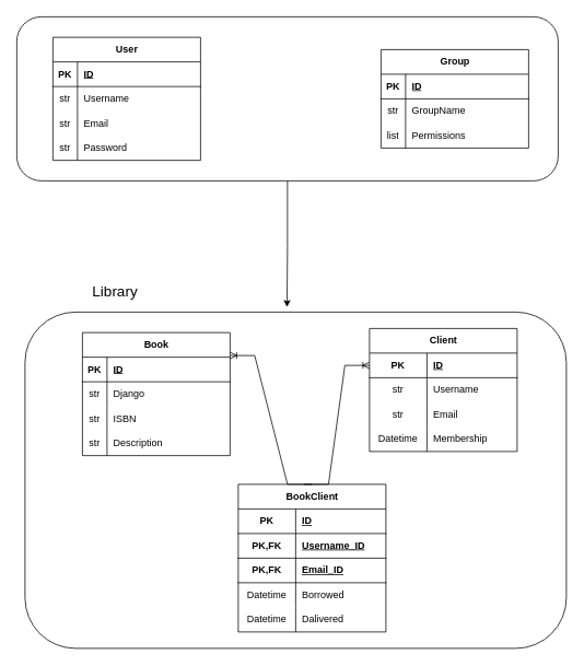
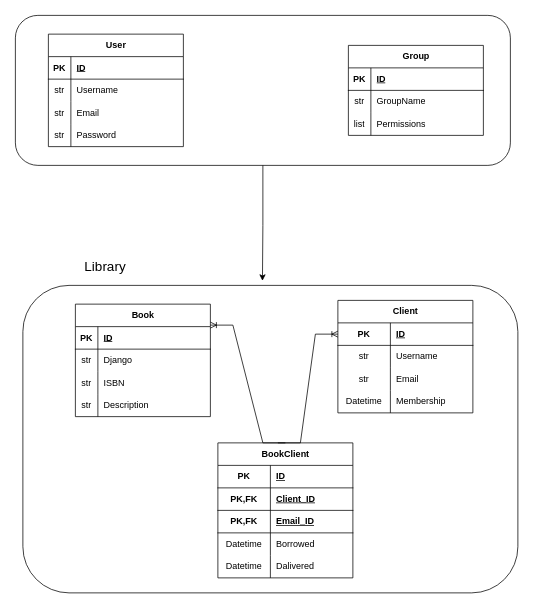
  <mxCell id="0" />
  <mxCell id="1" parent="0" />
  <mxCell id="2" value="" style="rounded=1;whiteSpace=wrap;html=1;fillColor=none;" parent="1" vertex="1"><mxGeometry x="20" y="20" width="660" height="200" as="geometry" /></mxCell>
  <mxCell id="3" value="Group" style="shape=table;startSize=30;container=1;collapsible=1;childLayout=tableLayout;fixedRows=1;rowLines=0;fontStyle=1;align=center;resizeLast=1;html=1;" parent="1" vertex="1"><mxGeometry x="464" y="60" width="180" height="120" as="geometry" /></mxCell>
  <mxCell id="4" value="" style="shape=tableRow;horizontal=0;startSize=0;swimlaneHead=0;swimlaneBody=0;fillColor=none;collapsible=0;dropTarget=0;points=[[0,0.5],[1,0.5]];portConstraint=eastwest;top=0;left=0;right=0;bottom=1;" parent="3" vertex="1"><mxGeometry y="30" width="180" height="30" as="geometry" /></mxCell>
  <mxCell id="5" value="PK" style="shape=partialRectangle;connectable=0;fillColor=none;top=0;left=0;bottom=0;right=0;fontStyle=1;overflow=hidden;whiteSpace=wrap;html=1;" parent="4" vertex="1"><mxGeometry width="30" height="30" as="geometry"><mxRectangle width="30" height="30" as="alternateBounds" /></mxGeometry></mxCell>
  <mxCell id="6" value="ID" style="shape=partialRectangle;connectable=0;fillColor=none;top=0;left=0;bottom=0;right=0;align=left;spacingLeft=6;fontStyle=5;overflow=hidden;whiteSpace=wrap;html=1;" parent="4" vertex="1"><mxGeometry x="30" width="150" height="30" as="geometry"><mxRectangle width="150" height="30" as="alternateBounds" /></mxGeometry></mxCell>
  <mxCell id="7" value="" style="shape=tableRow;horizontal=0;startSize=0;swimlaneHead=0;swimlaneBody=0;fillColor=none;collapsible=0;dropTarget=0;points=[[0,0.5],[1,0.5]];portConstraint=eastwest;top=0;left=0;right=0;bottom=0;" parent="3" vertex="1"><mxGeometry y="60" width="180" height="30" as="geometry" /></mxCell>
  <mxCell id="8" value="str" style="shape=partialRectangle;connectable=0;fillColor=none;top=0;left=0;bottom=0;right=0;editable=1;overflow=hidden;whiteSpace=wrap;html=1;" parent="7" vertex="1"><mxGeometry width="30" height="30" as="geometry"><mxRectangle width="30" height="30" as="alternateBounds" /></mxGeometry></mxCell>
  <mxCell id="9" value="GroupName" style="shape=partialRectangle;connectable=0;fillColor=none;top=0;left=0;bottom=0;right=0;align=left;spacingLeft=6;overflow=hidden;whiteSpace=wrap;html=1;" parent="7" vertex="1"><mxGeometry x="30" width="150" height="30" as="geometry"><mxRectangle width="150" height="30" as="alternateBounds" /></mxGeometry></mxCell>
  <mxCell id="10" value="" style="shape=tableRow;horizontal=0;startSize=0;swimlaneHead=0;swimlaneBody=0;fillColor=none;collapsible=0;dropTarget=0;points=[[0,0.5],[1,0.5]];portConstraint=eastwest;top=0;left=0;right=0;bottom=0;" parent="3" vertex="1"><mxGeometry y="90" width="180" height="30" as="geometry" /></mxCell>
  <mxCell id="11" value="list" style="shape=partialRectangle;connectable=0;fillColor=none;top=0;left=0;bottom=0;right=0;editable=1;overflow=hidden;whiteSpace=wrap;html=1;" parent="10" vertex="1"><mxGeometry width="30" height="30" as="geometry"><mxRectangle width="30" height="30" as="alternateBounds" /></mxGeometry></mxCell>
  <mxCell id="12" value="Permissions" style="shape=partialRectangle;connectable=0;fillColor=none;top=0;left=0;bottom=0;right=0;align=left;spacingLeft=6;overflow=hidden;whiteSpace=wrap;html=1;" parent="10" vertex="1"><mxGeometry x="30" width="150" height="30" as="geometry"><mxRectangle width="150" height="30" as="alternateBounds" /></mxGeometry></mxCell>
  <mxCell id="13" value="User" style="shape=table;startSize=30;container=1;collapsible=1;childLayout=tableLayout;fixedRows=1;rowLines=0;fontStyle=1;align=center;resizeLast=1;html=1;" parent="1" vertex="1"><mxGeometry x="64" y="45" width="180" height="150" as="geometry" /></mxCell>
  <mxCell id="14" value="" style="shape=tableRow;horizontal=0;startSize=0;swimlaneHead=0;swimlaneBody=0;fillColor=none;collapsible=0;dropTarget=0;points=[[0,0.5],[1,0.5]];portConstraint=eastwest;top=0;left=0;right=0;bottom=1;" parent="13" vertex="1"><mxGeometry y="30" width="180" height="30" as="geometry" /></mxCell>
  <mxCell id="15" value="PK" style="shape=partialRectangle;connectable=0;fillColor=none;top=0;left=0;bottom=0;right=0;fontStyle=1;overflow=hidden;whiteSpace=wrap;html=1;" parent="14" vertex="1"><mxGeometry width="30" height="30" as="geometry"><mxRectangle width="30" height="30" as="alternateBounds" /></mxGeometry></mxCell>
  <mxCell id="16" value="ID" style="shape=partialRectangle;connectable=0;fillColor=none;top=0;left=0;bottom=0;right=0;align=left;spacingLeft=6;fontStyle=5;overflow=hidden;whiteSpace=wrap;html=1;" parent="14" vertex="1"><mxGeometry x="30" width="150" height="30" as="geometry"><mxRectangle width="150" height="30" as="alternateBounds" /></mxGeometry></mxCell>
  <mxCell id="17" value="" style="shape=tableRow;horizontal=0;startSize=0;swimlaneHead=0;swimlaneBody=0;fillColor=none;collapsible=0;dropTarget=0;points=[[0,0.5],[1,0.5]];portConstraint=eastwest;top=0;left=0;right=0;bottom=0;" parent="13" vertex="1"><mxGeometry y="60" width="180" height="30" as="geometry" /></mxCell>
  <mxCell id="18" value="str" style="shape=partialRectangle;connectable=0;fillColor=none;top=0;left=0;bottom=0;right=0;editable=1;overflow=hidden;whiteSpace=wrap;html=1;" parent="17" vertex="1"><mxGeometry width="30" height="30" as="geometry"><mxRectangle width="30" height="30" as="alternateBounds" /></mxGeometry></mxCell>
  <mxCell id="19" value="Username" style="shape=partialRectangle;connectable=0;fillColor=none;top=0;left=0;bottom=0;right=0;align=left;spacingLeft=6;overflow=hidden;whiteSpace=wrap;html=1;" parent="17" vertex="1"><mxGeometry x="30" width="150" height="30" as="geometry"><mxRectangle width="150" height="30" as="alternateBounds" /></mxGeometry></mxCell>
  <mxCell id="20" value="" style="shape=tableRow;horizontal=0;startSize=0;swimlaneHead=0;swimlaneBody=0;fillColor=none;collapsible=0;dropTarget=0;points=[[0,0.5],[1,0.5]];portConstraint=eastwest;top=0;left=0;right=0;bottom=0;" parent="13" vertex="1"><mxGeometry y="90" width="180" height="30" as="geometry" /></mxCell>
  <mxCell id="21" value="str" style="shape=partialRectangle;connectable=0;fillColor=none;top=0;left=0;bottom=0;right=0;editable=1;overflow=hidden;whiteSpace=wrap;html=1;" parent="20" vertex="1"><mxGeometry width="30" height="30" as="geometry"><mxRectangle width="30" height="30" as="alternateBounds" /></mxGeometry></mxCell>
  <mxCell id="22" value="Email" style="shape=partialRectangle;connectable=0;fillColor=none;top=0;left=0;bottom=0;right=0;align=left;spacingLeft=6;overflow=hidden;whiteSpace=wrap;html=1;" parent="20" vertex="1"><mxGeometry x="30" width="150" height="30" as="geometry"><mxRectangle width="150" height="30" as="alternateBounds" /></mxGeometry></mxCell>
  <mxCell id="23" value="" style="shape=tableRow;horizontal=0;startSize=0;swimlaneHead=0;swimlaneBody=0;fillColor=none;collapsible=0;dropTarget=0;points=[[0,0.5],[1,0.5]];portConstraint=eastwest;top=0;left=0;right=0;bottom=0;" parent="13" vertex="1"><mxGeometry y="120" width="180" height="30" as="geometry" /></mxCell>
  <mxCell id="24" value="str" style="shape=partialRectangle;connectable=0;fillColor=none;top=0;left=0;bottom=0;right=0;editable=1;overflow=hidden;whiteSpace=wrap;html=1;" parent="23" vertex="1"><mxGeometry width="30" height="30" as="geometry"><mxRectangle width="30" height="30" as="alternateBounds" /></mxGeometry></mxCell>
  <mxCell id="25" value="Password" style="shape=partialRectangle;connectable=0;fillColor=none;top=0;left=0;bottom=0;right=0;align=left;spacingLeft=6;overflow=hidden;whiteSpace=wrap;html=1;" parent="23" vertex="1"><mxGeometry x="30" width="150" height="30" as="geometry"><mxRectangle width="150" height="30" as="alternateBounds" /></mxGeometry></mxCell>
  <mxCell id="26" value="" style="rounded=1;whiteSpace=wrap;html=1;fillColor=none;" parent="1" vertex="1"><mxGeometry x="30" y="380" width="660" height="410" as="geometry" /></mxCell>
  <mxCell id="27" value="Book" style="shape=table;startSize=30;container=1;collapsible=1;childLayout=tableLayout;fixedRows=1;rowLines=0;fontStyle=1;align=center;resizeLast=1;html=1;" parent="1" vertex="1"><mxGeometry x="100" y="405" width="180" height="150" as="geometry" /></mxCell>
  <mxCell id="28" value="" style="shape=tableRow;horizontal=0;startSize=0;swimlaneHead=0;swimlaneBody=0;fillColor=none;collapsible=0;dropTarget=0;points=[[0,0.5],[1,0.5]];portConstraint=eastwest;top=0;left=0;right=0;bottom=1;" parent="27" vertex="1"><mxGeometry y="30" width="180" height="30" as="geometry" /></mxCell>
  <mxCell id="29" value="PK" style="shape=partialRectangle;connectable=0;fillColor=none;top=0;left=0;bottom=0;right=0;fontStyle=1;overflow=hidden;whiteSpace=wrap;html=1;" parent="28" vertex="1"><mxGeometry width="30" height="30" as="geometry"><mxRectangle width="30" height="30" as="alternateBounds" /></mxGeometry></mxCell>
  <mxCell id="30" value="ID" style="shape=partialRectangle;connectable=0;fillColor=none;top=0;left=0;bottom=0;right=0;align=left;spacingLeft=6;fontStyle=5;overflow=hidden;whiteSpace=wrap;html=1;" parent="28" vertex="1"><mxGeometry x="30" width="150" height="30" as="geometry"><mxRectangle width="150" height="30" as="alternateBounds" /></mxGeometry></mxCell>
  <mxCell id="31" value="" style="shape=tableRow;horizontal=0;startSize=0;swimlaneHead=0;swimlaneBody=0;fillColor=none;collapsible=0;dropTarget=0;points=[[0,0.5],[1,0.5]];portConstraint=eastwest;top=0;left=0;right=0;bottom=0;" parent="27" vertex="1"><mxGeometry y="60" width="180" height="30" as="geometry" /></mxCell>
  <mxCell id="32" value="str" style="shape=partialRectangle;connectable=0;fillColor=none;top=0;left=0;bottom=0;right=0;editable=1;overflow=hidden;whiteSpace=wrap;html=1;" parent="31" vertex="1"><mxGeometry width="30" height="30" as="geometry"><mxRectangle width="30" height="30" as="alternateBounds" /></mxGeometry></mxCell>
  <mxCell id="33" value="Django" style="shape=partialRectangle;connectable=0;fillColor=none;top=0;left=0;bottom=0;right=0;align=left;spacingLeft=6;overflow=hidden;whiteSpace=wrap;html=1;" parent="31" vertex="1"><mxGeometry x="30" width="150" height="30" as="geometry"><mxRectangle width="150" height="30" as="alternateBounds" /></mxGeometry></mxCell>
  <mxCell id="34" value="" style="shape=tableRow;horizontal=0;startSize=0;swimlaneHead=0;swimlaneBody=0;fillColor=none;collapsible=0;dropTarget=0;points=[[0,0.5],[1,0.5]];portConstraint=eastwest;top=0;left=0;right=0;bottom=0;" parent="27" vertex="1"><mxGeometry y="90" width="180" height="30" as="geometry" /></mxCell>
  <mxCell id="35" value="str" style="shape=partialRectangle;connectable=0;fillColor=none;top=0;left=0;bottom=0;right=0;editable=1;overflow=hidden;whiteSpace=wrap;html=1;" parent="34" vertex="1"><mxGeometry width="30" height="30" as="geometry"><mxRectangle width="30" height="30" as="alternateBounds" /></mxGeometry></mxCell>
  <mxCell id="36" value="ISBN" style="shape=partialRectangle;connectable=0;fillColor=none;top=0;left=0;bottom=0;right=0;align=left;spacingLeft=6;overflow=hidden;whiteSpace=wrap;html=1;" parent="34" vertex="1"><mxGeometry x="30" width="150" height="30" as="geometry"><mxRectangle width="150" height="30" as="alternateBounds" /></mxGeometry></mxCell>
  <mxCell id="37" value="" style="shape=tableRow;horizontal=0;startSize=0;swimlaneHead=0;swimlaneBody=0;fillColor=none;collapsible=0;dropTarget=0;points=[[0,0.5],[1,0.5]];portConstraint=eastwest;top=0;left=0;right=0;bottom=0;" parent="27" vertex="1"><mxGeometry y="120" width="180" height="30" as="geometry" /></mxCell>
  <mxCell id="38" value="str" style="shape=partialRectangle;connectable=0;fillColor=none;top=0;left=0;bottom=0;right=0;editable=1;overflow=hidden;whiteSpace=wrap;html=1;" parent="37" vertex="1"><mxGeometry width="30" height="30" as="geometry"><mxRectangle width="30" height="30" as="alternateBounds" /></mxGeometry></mxCell>
  <mxCell id="39" value="Description" style="shape=partialRectangle;connectable=0;fillColor=none;top=0;left=0;bottom=0;right=0;align=left;spacingLeft=6;overflow=hidden;whiteSpace=wrap;html=1;" parent="37" vertex="1"><mxGeometry x="30" width="150" height="30" as="geometry"><mxRectangle width="150" height="30" as="alternateBounds" /></mxGeometry></mxCell>
  <mxCell id="40" style="edgeStyle=orthogonalEdgeStyle;rounded=0;orthogonalLoop=1;jettySize=auto;html=1;exitX=0.5;exitY=1;exitDx=0;exitDy=0;entryX=0.484;entryY=-0.015;entryDx=0;entryDy=0;entryPerimeter=0;" parent="1" source="2" target="26" edge="1"><mxGeometry relative="1" as="geometry" /></mxCell>
  <mxCell id="41" value="Client" style="shape=table;startSize=30;container=1;collapsible=1;childLayout=tableLayout;fixedRows=1;rowLines=0;fontStyle=1;align=center;resizeLast=1;html=1;" parent="1" vertex="1"><mxGeometry x="450" y="400" width="180" height="150" as="geometry" /></mxCell>
  <mxCell id="42" value="" style="shape=tableRow;horizontal=0;startSize=0;swimlaneHead=0;swimlaneBody=0;fillColor=none;collapsible=0;dropTarget=0;points=[[0,0.5],[1,0.5]];portConstraint=eastwest;top=0;left=0;right=0;bottom=1;" parent="41" vertex="1"><mxGeometry y="30" width="180" height="30" as="geometry" /></mxCell>
  <mxCell id="43" value="PK" style="shape=partialRectangle;connectable=0;fillColor=none;top=0;left=0;bottom=0;right=0;fontStyle=1;overflow=hidden;whiteSpace=wrap;html=1;" parent="42" vertex="1"><mxGeometry width="70" height="30" as="geometry"><mxRectangle width="70" height="30" as="alternateBounds" /></mxGeometry></mxCell>
  <mxCell id="44" value="ID" style="shape=partialRectangle;connectable=0;fillColor=none;top=0;left=0;bottom=0;right=0;align=left;spacingLeft=6;fontStyle=5;overflow=hidden;whiteSpace=wrap;html=1;" parent="42" vertex="1"><mxGeometry x="70" width="110" height="30" as="geometry"><mxRectangle width="110" height="30" as="alternateBounds" /></mxGeometry></mxCell>
  <mxCell id="45" value="" style="shape=tableRow;horizontal=0;startSize=0;swimlaneHead=0;swimlaneBody=0;fillColor=none;collapsible=0;dropTarget=0;points=[[0,0.5],[1,0.5]];portConstraint=eastwest;top=0;left=0;right=0;bottom=0;" parent="41" vertex="1"><mxGeometry y="60" width="180" height="30" as="geometry" /></mxCell>
  <mxCell id="46" value="str" style="shape=partialRectangle;connectable=0;fillColor=none;top=0;left=0;bottom=0;right=0;editable=1;overflow=hidden;whiteSpace=wrap;html=1;" parent="45" vertex="1"><mxGeometry width="70" height="30" as="geometry"><mxRectangle width="70" height="30" as="alternateBounds" /></mxGeometry></mxCell>
  <mxCell id="47" value="Username" style="shape=partialRectangle;connectable=0;fillColor=none;top=0;left=0;bottom=0;right=0;align=left;spacingLeft=6;overflow=hidden;whiteSpace=wrap;html=1;" parent="45" vertex="1"><mxGeometry x="70" width="110" height="30" as="geometry"><mxRectangle width="110" height="30" as="alternateBounds" /></mxGeometry></mxCell>
  <mxCell id="48" value="" style="shape=tableRow;horizontal=0;startSize=0;swimlaneHead=0;swimlaneBody=0;fillColor=none;collapsible=0;dropTarget=0;points=[[0,0.5],[1,0.5]];portConstraint=eastwest;top=0;left=0;right=0;bottom=0;" parent="41" vertex="1"><mxGeometry y="90" width="180" height="30" as="geometry" /></mxCell>
  <mxCell id="49" value="str" style="shape=partialRectangle;connectable=0;fillColor=none;top=0;left=0;bottom=0;right=0;editable=1;overflow=hidden;whiteSpace=wrap;html=1;" parent="48" vertex="1"><mxGeometry width="70" height="30" as="geometry"><mxRectangle width="70" height="30" as="alternateBounds" /></mxGeometry></mxCell>
  <mxCell id="50" value="Email" style="shape=partialRectangle;connectable=0;fillColor=none;top=0;left=0;bottom=0;right=0;align=left;spacingLeft=6;overflow=hidden;whiteSpace=wrap;html=1;" parent="48" vertex="1"><mxGeometry x="70" width="110" height="30" as="geometry"><mxRectangle width="110" height="30" as="alternateBounds" /></mxGeometry></mxCell>
  <mxCell id="51" value="" style="shape=tableRow;horizontal=0;startSize=0;swimlaneHead=0;swimlaneBody=0;fillColor=none;collapsible=0;dropTarget=0;points=[[0,0.5],[1,0.5]];portConstraint=eastwest;top=0;left=0;right=0;bottom=0;" parent="41" vertex="1"><mxGeometry y="120" width="180" height="30" as="geometry" /></mxCell>
  <mxCell id="52" value="Datetime" style="shape=partialRectangle;connectable=0;fillColor=none;top=0;left=0;bottom=0;right=0;editable=1;overflow=hidden;whiteSpace=wrap;html=1;" parent="51" vertex="1"><mxGeometry width="70" height="30" as="geometry"><mxRectangle width="70" height="30" as="alternateBounds" /></mxGeometry></mxCell>
  <mxCell id="53" value="Membership" style="shape=partialRectangle;connectable=0;fillColor=none;top=0;left=0;bottom=0;right=0;align=left;spacingLeft=6;overflow=hidden;whiteSpace=wrap;html=1;" parent="51" vertex="1"><mxGeometry x="70" width="110" height="30" as="geometry"><mxRectangle width="110" height="30" as="alternateBounds" /></mxGeometry></mxCell>
  <mxCell id="54" value="BookClient" style="shape=table;startSize=30;container=1;collapsible=1;childLayout=tableLayout;fixedRows=1;rowLines=0;fontStyle=1;align=center;resizeLast=1;html=1;" parent="1" vertex="1"><mxGeometry x="290" y="590" width="180" height="180" as="geometry" /></mxCell>
  <mxCell id="55" style="shape=tableRow;horizontal=0;startSize=0;swimlaneHead=0;swimlaneBody=0;fillColor=none;collapsible=0;dropTarget=0;points=[[0,0.5],[1,0.5]];portConstraint=eastwest;top=0;left=0;right=0;bottom=1;" parent="54" vertex="1"><mxGeometry y="30" width="180" height="30" as="geometry" /></mxCell>
  <mxCell id="56" value="PK" style="shape=partialRectangle;connectable=0;fillColor=none;top=0;left=0;bottom=0;right=0;fontStyle=1;overflow=hidden;whiteSpace=wrap;html=1;" parent="55" vertex="1"><mxGeometry width="70" height="30" as="geometry"><mxRectangle width="70" height="30" as="alternateBounds" /></mxGeometry></mxCell>
  <mxCell id="57" value="ID" style="shape=partialRectangle;connectable=0;fillColor=none;top=0;left=0;bottom=0;right=0;align=left;spacingLeft=6;fontStyle=5;overflow=hidden;whiteSpace=wrap;html=1;" parent="55" vertex="1"><mxGeometry x="70" width="110" height="30" as="geometry"><mxRectangle width="110" height="30" as="alternateBounds" /></mxGeometry></mxCell>
  <mxCell id="58" value="" style="shape=tableRow;horizontal=0;startSize=0;swimlaneHead=0;swimlaneBody=0;fillColor=none;collapsible=0;dropTarget=0;points=[[0,0.5],[1,0.5]];portConstraint=eastwest;top=0;left=0;right=0;bottom=1;" parent="54" vertex="1"><mxGeometry y="60" width="180" height="30" as="geometry" /></mxCell>
  <mxCell id="59" value="" style="shape=partialRectangle;connectable=0;fillColor=none;top=0;left=0;bottom=0;right=0;fontStyle=1;overflow=hidden;whiteSpace=wrap;html=1;" parent="58" vertex="1"><mxGeometry width="70" height="30" as="geometry"><mxRectangle width="70" height="30" as="alternateBounds" /></mxGeometry></mxCell>
- <mxCell id="60" value="Username_ID" style="shape=partialRectangle;connectable=0;fillColor=none;top=0;left=0;bottom=0;right=0;align=left;spacingLeft=6;fontStyle=5;overflow=hidden;whiteSpace=wrap;html=1;" parent="58" vertex="1"><mxGeometry x="70" width="110" height="30" as="geometry"><mxRectangle width="110" height="30" as="alternateBounds" /></mxGeometry></mxCell>
+ <mxCell id="60" value="Client_ID" style="shape=partialRectangle;connectable=0;fillColor=none;top=0;left=0;bottom=0;right=0;align=left;spacingLeft=6;fontStyle=5;overflow=hidden;whiteSpace=wrap;html=1;" parent="58" vertex="1"><mxGeometry x="70" width="110" height="30" as="geometry"><mxRectangle width="110" height="30" as="alternateBounds" /></mxGeometry></mxCell>
  <mxCell id="61" style="shape=tableRow;horizontal=0;startSize=0;swimlaneHead=0;swimlaneBody=0;fillColor=none;collapsible=0;dropTarget=0;points=[[0,0.5],[1,0.5]];portConstraint=eastwest;top=0;left=0;right=0;bottom=1;" parent="54" vertex="1"><mxGeometry y="90" width="180" height="30" as="geometry" /></mxCell>
  <mxCell id="62" value="PK,FK" style="shape=partialRectangle;connectable=0;fillColor=none;top=0;left=0;bottom=0;right=0;fontStyle=1;overflow=hidden;whiteSpace=wrap;html=1;" parent="61" vertex="1"><mxGeometry width="70" height="30" as="geometry"><mxRectangle width="70" height="30" as="alternateBounds" /></mxGeometry></mxCell>
  <mxCell id="63" value="Email_ID" style="shape=partialRectangle;connectable=0;fillColor=none;top=0;left=0;bottom=0;right=0;align=left;spacingLeft=6;fontStyle=5;overflow=hidden;whiteSpace=wrap;html=1;" parent="61" vertex="1"><mxGeometry x="70" width="110" height="30" as="geometry"><mxRectangle width="110" height="30" as="alternateBounds" /></mxGeometry></mxCell>
  <mxCell id="64" value="" style="shape=tableRow;horizontal=0;startSize=0;swimlaneHead=0;swimlaneBody=0;fillColor=none;collapsible=0;dropTarget=0;points=[[0,0.5],[1,0.5]];portConstraint=eastwest;top=0;left=0;right=0;bottom=0;" parent="54" vertex="1"><mxGeometry y="120" width="180" height="30" as="geometry" /></mxCell>
  <mxCell id="65" value="Datetime" style="shape=partialRectangle;connectable=0;fillColor=none;top=0;left=0;bottom=0;right=0;editable=1;overflow=hidden;whiteSpace=wrap;html=1;" parent="64" vertex="1"><mxGeometry width="70" height="30" as="geometry"><mxRectangle width="70" height="30" as="alternateBounds" /></mxGeometry></mxCell>
  <mxCell id="66" value="Borrowed" style="shape=partialRectangle;connectable=0;fillColor=none;top=0;left=0;bottom=0;right=0;align=left;spacingLeft=6;overflow=hidden;whiteSpace=wrap;html=1;" parent="64" vertex="1"><mxGeometry x="70" width="110" height="30" as="geometry"><mxRectangle width="110" height="30" as="alternateBounds" /></mxGeometry></mxCell>
  <mxCell id="67" value="" style="shape=tableRow;horizontal=0;startSize=0;swimlaneHead=0;swimlaneBody=0;fillColor=none;collapsible=0;dropTarget=0;points=[[0,0.5],[1,0.5]];portConstraint=eastwest;top=0;left=0;right=0;bottom=0;" parent="54" vertex="1"><mxGeometry y="150" width="180" height="30" as="geometry" /></mxCell>
  <mxCell id="68" value="Datetime" style="shape=partialRectangle;connectable=0;fillColor=none;top=0;left=0;bottom=0;right=0;editable=1;overflow=hidden;whiteSpace=wrap;html=1;" parent="67" vertex="1"><mxGeometry width="70" height="30" as="geometry"><mxRectangle width="70" height="30" as="alternateBounds" /></mxGeometry></mxCell>
  <mxCell id="69" value="Dalivered" style="shape=partialRectangle;connectable=0;fillColor=none;top=0;left=0;bottom=0;right=0;align=left;spacingLeft=6;overflow=hidden;whiteSpace=wrap;html=1;" parent="67" vertex="1"><mxGeometry x="70" width="110" height="30" as="geometry"><mxRectangle width="110" height="30" as="alternateBounds" /></mxGeometry></mxCell>
  <mxCell id="70" value="&lt;font style=&quot;font-size: 18px;&quot;&gt;Library&lt;/font&gt;" style="text;html=1;align=center;verticalAlign=middle;whiteSpace=wrap;rounded=0;fontSize=13;" parent="1" vertex="1"><mxGeometry x="70" y="340" width="140" height="30" as="geometry" /></mxCell>
  <mxCell id="71" value="PK,FK" style="shape=partialRectangle;connectable=0;fillColor=none;top=0;left=0;bottom=0;right=0;fontStyle=1;overflow=hidden;whiteSpace=wrap;html=1;" parent="1" vertex="1"><mxGeometry x="290" y="650" width="70" height="30" as="geometry"><mxRectangle width="70" height="30" as="alternateBounds" /></mxGeometry></mxCell>
  <mxCell id="72" value="" style="edgeStyle=entityRelationEdgeStyle;fontSize=12;html=1;endArrow=ERoneToMany;rounded=0;exitX=0.5;exitY=0;exitDx=0;exitDy=0;entryX=1;entryY=-0.067;entryDx=0;entryDy=0;entryPerimeter=0;" parent="1" source="54" target="28" edge="1"><mxGeometry width="100" height="100" relative="1" as="geometry"><mxPoint x="330" y="560" as="sourcePoint" /><mxPoint x="430" y="460" as="targetPoint" /></mxGeometry></mxCell>
  <mxCell id="73" value="" style="edgeStyle=entityRelationEdgeStyle;fontSize=12;html=1;endArrow=ERoneToMany;rounded=0;entryX=0;entryY=0.5;entryDx=0;entryDy=0;" parent="1" target="42" edge="1"><mxGeometry width="100" height="100" relative="1" as="geometry"><mxPoint x="370" y="590" as="sourcePoint" /><mxPoint x="270" y="443" as="targetPoint" /></mxGeometry></mxCell>
